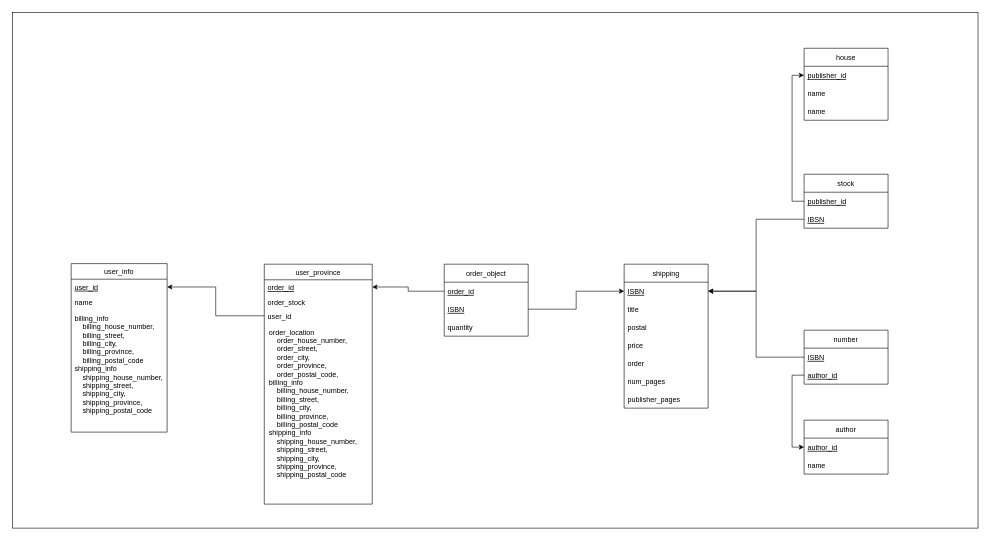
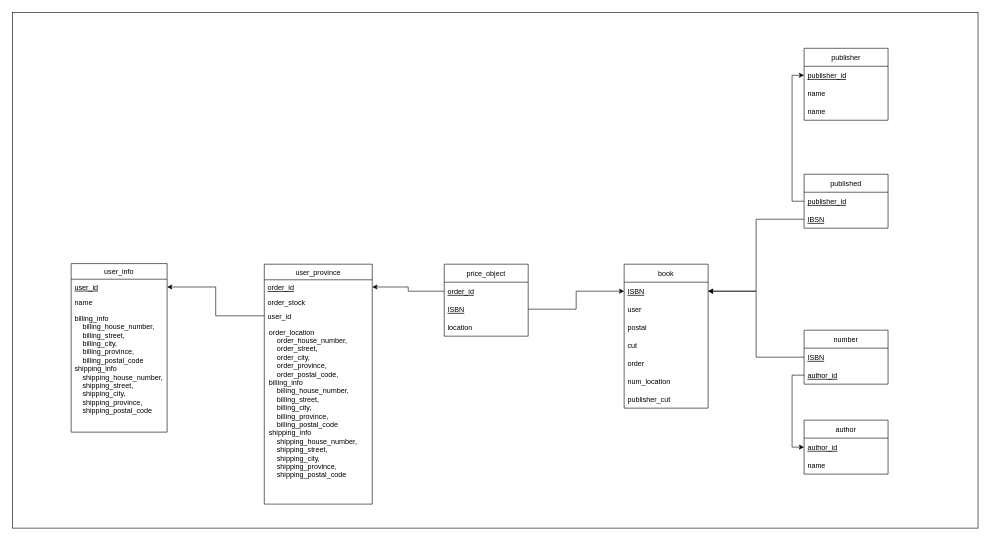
  <mxCell id="0" />
  <mxCell id="1" parent="0" />
  <mxCell id="2" value="" style="rounded=0;whiteSpace=wrap;html=1;fillColor=#FFFFFF;" parent="1" vertex="1"><mxGeometry x="20" y="20" width="1610" height="860" as="geometry" /></mxCell>
  <mxCell id="3" value="user_info" style="swimlane;fontStyle=0;align=center;verticalAlign=top;childLayout=stackLayout;horizontal=1;startSize=26;horizontalStack=0;resizeParent=1;resizeLast=0;collapsible=1;marginBottom=0;rounded=0;shadow=0;strokeWidth=1;" parent="1" vertex="1"><mxGeometry x="118" y="439" width="160" height="281" as="geometry"><mxRectangle x="230" y="140" width="160" height="26" as="alternateBounds" /></mxGeometry></mxCell>
  <mxCell id="4" value="user_id" style="text;align=left;verticalAlign=top;spacingLeft=4;spacingRight=4;overflow=hidden;rotatable=0;points=[[0,0.5],[1,0.5]];portConstraint=eastwest;fontStyle=4" parent="3" vertex="1"><mxGeometry y="26" width="160" height="26" as="geometry" /></mxCell>
  <mxCell id="5" value="name" style="text;align=left;verticalAlign=top;spacingLeft=4;spacingRight=4;overflow=hidden;rotatable=0;points=[[0,0.5],[1,0.5]];portConstraint=eastwest;rounded=0;shadow=0;html=0;" parent="3" vertex="1"><mxGeometry y="52" width="160" height="26" as="geometry" /></mxCell>
  <mxCell id="6" value="billing_info&#10;    billing_house_number,&#10;    billing_street,&#10;    billing_city,&#10;    billing_province,&#10;    billing_postal_code&#10;shipping_info&#10;    shipping_house_number,&#10;    shipping_street,&#10;    shipping_city,&#10;    shipping_province,&#10;    shipping_postal_code" style="text;align=left;verticalAlign=top;spacingLeft=4;spacingRight=4;overflow=hidden;rotatable=0;points=[[0,0.5],[1,0.5]];portConstraint=eastwest;rounded=0;shadow=0;html=0;" parent="3" vertex="1"><mxGeometry y="78" width="160" height="202" as="geometry" /></mxCell>
  <mxCell id="7" value="user_province" style="swimlane;fontStyle=0;align=center;verticalAlign=top;childLayout=stackLayout;horizontal=1;startSize=26;horizontalStack=0;resizeParent=1;resizeLast=0;collapsible=1;marginBottom=0;rounded=0;shadow=0;strokeWidth=1;" parent="1" vertex="1"><mxGeometry x="440" y="440" width="180" height="400" as="geometry"><mxRectangle x="550" y="140" width="160" height="26" as="alternateBounds" /></mxGeometry></mxCell>
  <mxCell id="8" value="order_id" style="text;align=left;verticalAlign=top;spacingLeft=4;spacingRight=4;overflow=hidden;rotatable=0;points=[[0,0.5],[1,0.5]];portConstraint=eastwest;fontStyle=4" parent="7" vertex="1"><mxGeometry y="26" width="180" height="24" as="geometry" /></mxCell>
  <mxCell id="9" value="order_stock" style="text;align=left;verticalAlign=top;spacingLeft=4;spacingRight=4;overflow=hidden;rotatable=0;points=[[0,0.5],[1,0.5]];portConstraint=eastwest;fontStyle=0" parent="7" vertex="1"><mxGeometry y="50" width="180" height="24" as="geometry" /></mxCell>
  <mxCell id="10" value="user_id" style="text;align=left;verticalAlign=top;spacingLeft=4;spacingRight=4;overflow=hidden;rotatable=0;points=[[0,0.5],[1,0.5]];portConstraint=eastwest;fontStyle=0" parent="7" vertex="1"><mxGeometry y="74" width="180" height="24" as="geometry" /></mxCell>
  <mxCell id="11" value="order_location&#10;    order_house_number,&#10;        order_street,&#10;        order_city,&#10;        order_province,&#10;        order_postal_code,&#10;billing_info&#10;    billing_house_number,&#10;        billing_street,&#10;        billing_city,&#10;        billing_province,&#10;        billing_postal_code &#10;shipping_info&#10;    shipping_house_number,&#10;    shipping_street,&#10;    shipping_city,&#10;    shipping_province,&#10;    shipping_postal_code" style="text;align=left;verticalAlign=top;spacingLeft=4;spacingRight=4;overflow=hidden;rotatable=0;points=[[0,0.5],[1,0.5]];portConstraint=eastwest;spacing=4;" parent="7" vertex="1"><mxGeometry y="98" width="180" height="292" as="geometry" /></mxCell>
- <mxCell id="12" value="order_object" style="swimlane;fontStyle=0;childLayout=stackLayout;horizontal=1;startSize=30;horizontalStack=0;resizeParent=1;resizeParentMax=0;resizeLast=0;collapsible=1;marginBottom=0;" parent="1" vertex="1"><mxGeometry x="740" y="440" width="140" height="120" as="geometry" /></mxCell>
+ <mxCell id="12" value="price_object" style="swimlane;fontStyle=0;childLayout=stackLayout;horizontal=1;startSize=30;horizontalStack=0;resizeParent=1;resizeParentMax=0;resizeLast=0;collapsible=1;marginBottom=0;" parent="1" vertex="1"><mxGeometry x="740" y="440" width="140" height="120" as="geometry" /></mxCell>
  <mxCell id="13" value="order_id" style="text;strokeColor=none;fillColor=none;align=left;verticalAlign=middle;spacingLeft=4;spacingRight=4;overflow=hidden;points=[[0,0.5],[1,0.5]];portConstraint=eastwest;rotatable=0;fontStyle=4" parent="12" vertex="1"><mxGeometry y="30" width="140" height="30" as="geometry" /></mxCell>
  <mxCell id="14" value="ISBN" style="text;strokeColor=none;fillColor=none;align=left;verticalAlign=middle;spacingLeft=4;spacingRight=4;overflow=hidden;points=[[0,0.5],[1,0.5]];portConstraint=eastwest;rotatable=0;fontStyle=4" parent="12" vertex="1"><mxGeometry y="60" width="140" height="30" as="geometry" /></mxCell>
- <mxCell id="15" value="quantity" style="text;strokeColor=none;fillColor=none;align=left;verticalAlign=middle;spacingLeft=4;spacingRight=4;overflow=hidden;points=[[0,0.5],[1,0.5]];portConstraint=eastwest;rotatable=0;" parent="12" vertex="1"><mxGeometry y="90" width="140" height="30" as="geometry" /></mxCell>
+ <mxCell id="15" value="location" style="text;strokeColor=none;fillColor=none;align=left;verticalAlign=middle;spacingLeft=4;spacingRight=4;overflow=hidden;points=[[0,0.5],[1,0.5]];portConstraint=eastwest;rotatable=0;" parent="12" vertex="1"><mxGeometry y="90" width="140" height="30" as="geometry" /></mxCell>
  <mxCell id="16" style="edgeStyle=orthogonalEdgeStyle;rounded=0;orthogonalLoop=1;jettySize=auto;html=1;exitX=0;exitY=0.5;exitDx=0;exitDy=0;entryX=1;entryY=0.5;entryDx=0;entryDy=0;" parent="1" source="13" target="8" edge="1"><mxGeometry relative="1" as="geometry" /></mxCell>
- <mxCell id="17" value="shipping" style="swimlane;fontStyle=0;childLayout=stackLayout;horizontal=1;startSize=30;horizontalStack=0;resizeParent=1;resizeParentMax=0;resizeLast=0;collapsible=1;marginBottom=0;" parent="1" vertex="1"><mxGeometry x="1040" y="440" width="140" height="240" as="geometry" /></mxCell>
+ <mxCell id="17" value="book" style="swimlane;fontStyle=0;childLayout=stackLayout;horizontal=1;startSize=30;horizontalStack=0;resizeParent=1;resizeParentMax=0;resizeLast=0;collapsible=1;marginBottom=0;" parent="1" vertex="1"><mxGeometry x="1040" y="440" width="140" height="240" as="geometry" /></mxCell>
  <mxCell id="18" value="ISBN" style="text;strokeColor=none;fillColor=none;align=left;verticalAlign=middle;spacingLeft=4;spacingRight=4;overflow=hidden;points=[[0,0.5],[1,0.5]];portConstraint=eastwest;rotatable=0;fontStyle=4" parent="17" vertex="1"><mxGeometry y="30" width="140" height="30" as="geometry" /></mxCell>
- <mxCell id="19" value="title" style="text;strokeColor=none;fillColor=none;align=left;verticalAlign=middle;spacingLeft=4;spacingRight=4;overflow=hidden;points=[[0,0.5],[1,0.5]];portConstraint=eastwest;rotatable=0;" parent="17" vertex="1"><mxGeometry y="60" width="140" height="30" as="geometry" /></mxCell>
+ <mxCell id="19" value="user" style="text;strokeColor=none;fillColor=none;align=left;verticalAlign=middle;spacingLeft=4;spacingRight=4;overflow=hidden;points=[[0,0.5],[1,0.5]];portConstraint=eastwest;rotatable=0;" parent="17" vertex="1"><mxGeometry y="60" width="140" height="30" as="geometry" /></mxCell>
  <mxCell id="20" value="postal" style="text;strokeColor=none;fillColor=none;align=left;verticalAlign=middle;spacingLeft=4;spacingRight=4;overflow=hidden;points=[[0,0.5],[1,0.5]];portConstraint=eastwest;rotatable=0;" parent="17" vertex="1"><mxGeometry y="90" width="140" height="30" as="geometry" /></mxCell>
- <mxCell id="21" value="price" style="text;strokeColor=none;fillColor=none;align=left;verticalAlign=middle;spacingLeft=4;spacingRight=4;overflow=hidden;points=[[0,0.5],[1,0.5]];portConstraint=eastwest;rotatable=0;" parent="17" vertex="1"><mxGeometry y="120" width="140" height="30" as="geometry" /></mxCell>
+ <mxCell id="21" value="cut" style="text;strokeColor=none;fillColor=none;align=left;verticalAlign=middle;spacingLeft=4;spacingRight=4;overflow=hidden;points=[[0,0.5],[1,0.5]];portConstraint=eastwest;rotatable=0;" parent="17" vertex="1"><mxGeometry y="120" width="140" height="30" as="geometry" /></mxCell>
  <mxCell id="22" value="order" style="text;strokeColor=none;fillColor=none;align=left;verticalAlign=middle;spacingLeft=4;spacingRight=4;overflow=hidden;points=[[0,0.5],[1,0.5]];portConstraint=eastwest;rotatable=0;" parent="17" vertex="1"><mxGeometry y="150" width="140" height="30" as="geometry" /></mxCell>
- <mxCell id="23" value="num_pages" style="text;strokeColor=none;fillColor=none;align=left;verticalAlign=middle;spacingLeft=4;spacingRight=4;overflow=hidden;points=[[0,0.5],[1,0.5]];portConstraint=eastwest;rotatable=0;" parent="17" vertex="1"><mxGeometry y="180" width="140" height="30" as="geometry" /></mxCell>
- <mxCell id="24" value="publisher_pages" style="text;strokeColor=none;fillColor=none;align=left;verticalAlign=middle;spacingLeft=4;spacingRight=4;overflow=hidden;points=[[0,0.5],[1,0.5]];portConstraint=eastwest;rotatable=0;" parent="17" vertex="1"><mxGeometry y="210" width="140" height="30" as="geometry" /></mxCell>
+ <mxCell id="23" value="num_location" style="text;strokeColor=none;fillColor=none;align=left;verticalAlign=middle;spacingLeft=4;spacingRight=4;overflow=hidden;points=[[0,0.5],[1,0.5]];portConstraint=eastwest;rotatable=0;" parent="17" vertex="1"><mxGeometry y="180" width="140" height="30" as="geometry" /></mxCell>
+ <mxCell id="24" value="publisher_cut" style="text;strokeColor=none;fillColor=none;align=left;verticalAlign=middle;spacingLeft=4;spacingRight=4;overflow=hidden;points=[[0,0.5],[1,0.5]];portConstraint=eastwest;rotatable=0;" parent="17" vertex="1"><mxGeometry y="210" width="140" height="30" as="geometry" /></mxCell>
  <mxCell id="25" style="edgeStyle=orthogonalEdgeStyle;rounded=0;orthogonalLoop=1;jettySize=auto;html=1;entryX=0;entryY=0.5;entryDx=0;entryDy=0;" parent="1" source="14" target="18" edge="1"><mxGeometry relative="1" as="geometry" /></mxCell>
  <mxCell id="26" value="author" style="swimlane;fontStyle=0;childLayout=stackLayout;horizontal=1;startSize=30;horizontalStack=0;resizeParent=1;resizeParentMax=0;resizeLast=0;collapsible=1;marginBottom=0;fillColor=none;gradientColor=none;" parent="1" vertex="1"><mxGeometry x="1340" y="700" width="140" height="90" as="geometry" /></mxCell>
  <mxCell id="27" value="author_id" style="text;strokeColor=none;fillColor=none;align=left;verticalAlign=middle;spacingLeft=4;spacingRight=4;overflow=hidden;points=[[0,0.5],[1,0.5]];portConstraint=eastwest;rotatable=0;fontStyle=4" parent="26" vertex="1"><mxGeometry y="30" width="140" height="30" as="geometry" /></mxCell>
  <mxCell id="28" value="name" style="text;strokeColor=none;fillColor=none;align=left;verticalAlign=middle;spacingLeft=4;spacingRight=4;overflow=hidden;points=[[0,0.5],[1,0.5]];portConstraint=eastwest;rotatable=0;" parent="26" vertex="1"><mxGeometry y="60" width="140" height="30" as="geometry" /></mxCell>
  <mxCell id="29" value="number" style="swimlane;fontStyle=0;childLayout=stackLayout;horizontal=1;startSize=30;horizontalStack=0;resizeParent=1;resizeParentMax=0;resizeLast=0;collapsible=1;marginBottom=0;fillColor=none;gradientColor=none;" parent="1" vertex="1"><mxGeometry x="1340" y="550" width="140" height="90" as="geometry" /></mxCell>
  <mxCell id="30" value="ISBN" style="text;strokeColor=none;fillColor=none;align=left;verticalAlign=middle;spacingLeft=4;spacingRight=4;overflow=hidden;points=[[0,0.5],[1,0.5]];portConstraint=eastwest;rotatable=0;fontStyle=4" parent="29" vertex="1"><mxGeometry y="30" width="140" height="30" as="geometry" /></mxCell>
  <mxCell id="31" value="author_id" style="text;strokeColor=none;fillColor=none;align=left;verticalAlign=middle;spacingLeft=4;spacingRight=4;overflow=hidden;points=[[0,0.5],[1,0.5]];portConstraint=eastwest;rotatable=0;fontStyle=4" parent="29" vertex="1"><mxGeometry y="60" width="140" height="30" as="geometry" /></mxCell>
  <mxCell id="32" style="edgeStyle=orthogonalEdgeStyle;rounded=0;orthogonalLoop=1;jettySize=auto;html=1;exitX=0;exitY=0.5;exitDx=0;exitDy=0;entryX=0;entryY=0.5;entryDx=0;entryDy=0;" parent="1" source="31" target="27" edge="1"><mxGeometry relative="1" as="geometry" /></mxCell>
  <mxCell id="33" style="edgeStyle=orthogonalEdgeStyle;rounded=0;orthogonalLoop=1;jettySize=auto;html=1;entryX=1;entryY=0.5;entryDx=0;entryDy=0;" parent="1" source="30" target="18" edge="1"><mxGeometry relative="1" as="geometry" /></mxCell>
- <mxCell id="34" value="stock" style="swimlane;fontStyle=0;childLayout=stackLayout;horizontal=1;startSize=30;horizontalStack=0;resizeParent=1;resizeParentMax=0;resizeLast=0;collapsible=1;marginBottom=0;fillColor=none;gradientColor=none;" parent="1" vertex="1"><mxGeometry x="1340" y="290" width="140" height="90" as="geometry" /></mxCell>
+ <mxCell id="34" value="published" style="swimlane;fontStyle=0;childLayout=stackLayout;horizontal=1;startSize=30;horizontalStack=0;resizeParent=1;resizeParentMax=0;resizeLast=0;collapsible=1;marginBottom=0;fillColor=none;gradientColor=none;" parent="1" vertex="1"><mxGeometry x="1340" y="290" width="140" height="90" as="geometry" /></mxCell>
  <mxCell id="35" value="publisher_id" style="text;strokeColor=none;fillColor=none;align=left;verticalAlign=middle;spacingLeft=4;spacingRight=4;overflow=hidden;points=[[0,0.5],[1,0.5]];portConstraint=eastwest;rotatable=0;fontStyle=4" parent="34" vertex="1"><mxGeometry y="30" width="140" height="30" as="geometry" /></mxCell>
  <mxCell id="36" value="IBSN" style="text;strokeColor=none;fillColor=none;align=left;verticalAlign=middle;spacingLeft=4;spacingRight=4;overflow=hidden;points=[[0,0.5],[1,0.5]];portConstraint=eastwest;rotatable=0;fontStyle=4" parent="34" vertex="1"><mxGeometry y="60" width="140" height="30" as="geometry" /></mxCell>
- <mxCell id="37" value="house" style="swimlane;fontStyle=0;childLayout=stackLayout;horizontal=1;startSize=30;horizontalStack=0;resizeParent=1;resizeParentMax=0;resizeLast=0;collapsible=1;marginBottom=0;fillColor=#FFFFFF;" parent="1" vertex="1"><mxGeometry x="1340" y="80" width="140" height="120" as="geometry" /></mxCell>
+ <mxCell id="37" value="publisher" style="swimlane;fontStyle=0;childLayout=stackLayout;horizontal=1;startSize=30;horizontalStack=0;resizeParent=1;resizeParentMax=0;resizeLast=0;collapsible=1;marginBottom=0;fillColor=#FFFFFF;" parent="1" vertex="1"><mxGeometry x="1340" y="80" width="140" height="120" as="geometry" /></mxCell>
  <mxCell id="38" value="publisher_id" style="text;strokeColor=none;fillColor=none;align=left;verticalAlign=middle;spacingLeft=4;spacingRight=4;overflow=hidden;points=[[0,0.5],[1,0.5]];portConstraint=eastwest;rotatable=0;fontStyle=4" parent="37" vertex="1"><mxGeometry y="30" width="140" height="30" as="geometry" /></mxCell>
  <mxCell id="39" value="name" style="text;strokeColor=none;fillColor=none;align=left;verticalAlign=middle;spacingLeft=4;spacingRight=4;overflow=hidden;points=[[0,0.5],[1,0.5]];portConstraint=eastwest;rotatable=0;" parent="37" vertex="1"><mxGeometry y="60" width="140" height="30" as="geometry" /></mxCell>
  <mxCell id="40" value="name" style="text;strokeColor=none;fillColor=none;align=left;verticalAlign=middle;spacingLeft=4;spacingRight=4;overflow=hidden;points=[[0,0.5],[1,0.5]];portConstraint=eastwest;rotatable=0;" parent="37" vertex="1"><mxGeometry y="90" width="140" height="30" as="geometry" /></mxCell>
  <mxCell id="41" style="edgeStyle=orthogonalEdgeStyle;rounded=0;orthogonalLoop=1;jettySize=auto;html=1;entryX=0;entryY=0.5;entryDx=0;entryDy=0;" parent="1" source="35" target="38" edge="1"><mxGeometry relative="1" as="geometry" /></mxCell>
  <mxCell id="42" style="edgeStyle=orthogonalEdgeStyle;rounded=0;orthogonalLoop=1;jettySize=auto;html=1;exitX=0;exitY=0.5;exitDx=0;exitDy=0;entryX=1;entryY=0.5;entryDx=0;entryDy=0;" parent="1" source="36" target="18" edge="1"><mxGeometry relative="1" as="geometry" /></mxCell>
  <mxCell id="43" style="edgeStyle=orthogonalEdgeStyle;rounded=0;orthogonalLoop=1;jettySize=auto;html=1;entryX=1;entryY=0.5;entryDx=0;entryDy=0;exitX=0;exitY=0.5;exitDx=0;exitDy=0;" parent="1" source="10" target="4" edge="1"><mxGeometry relative="1" as="geometry" /></mxCell>
